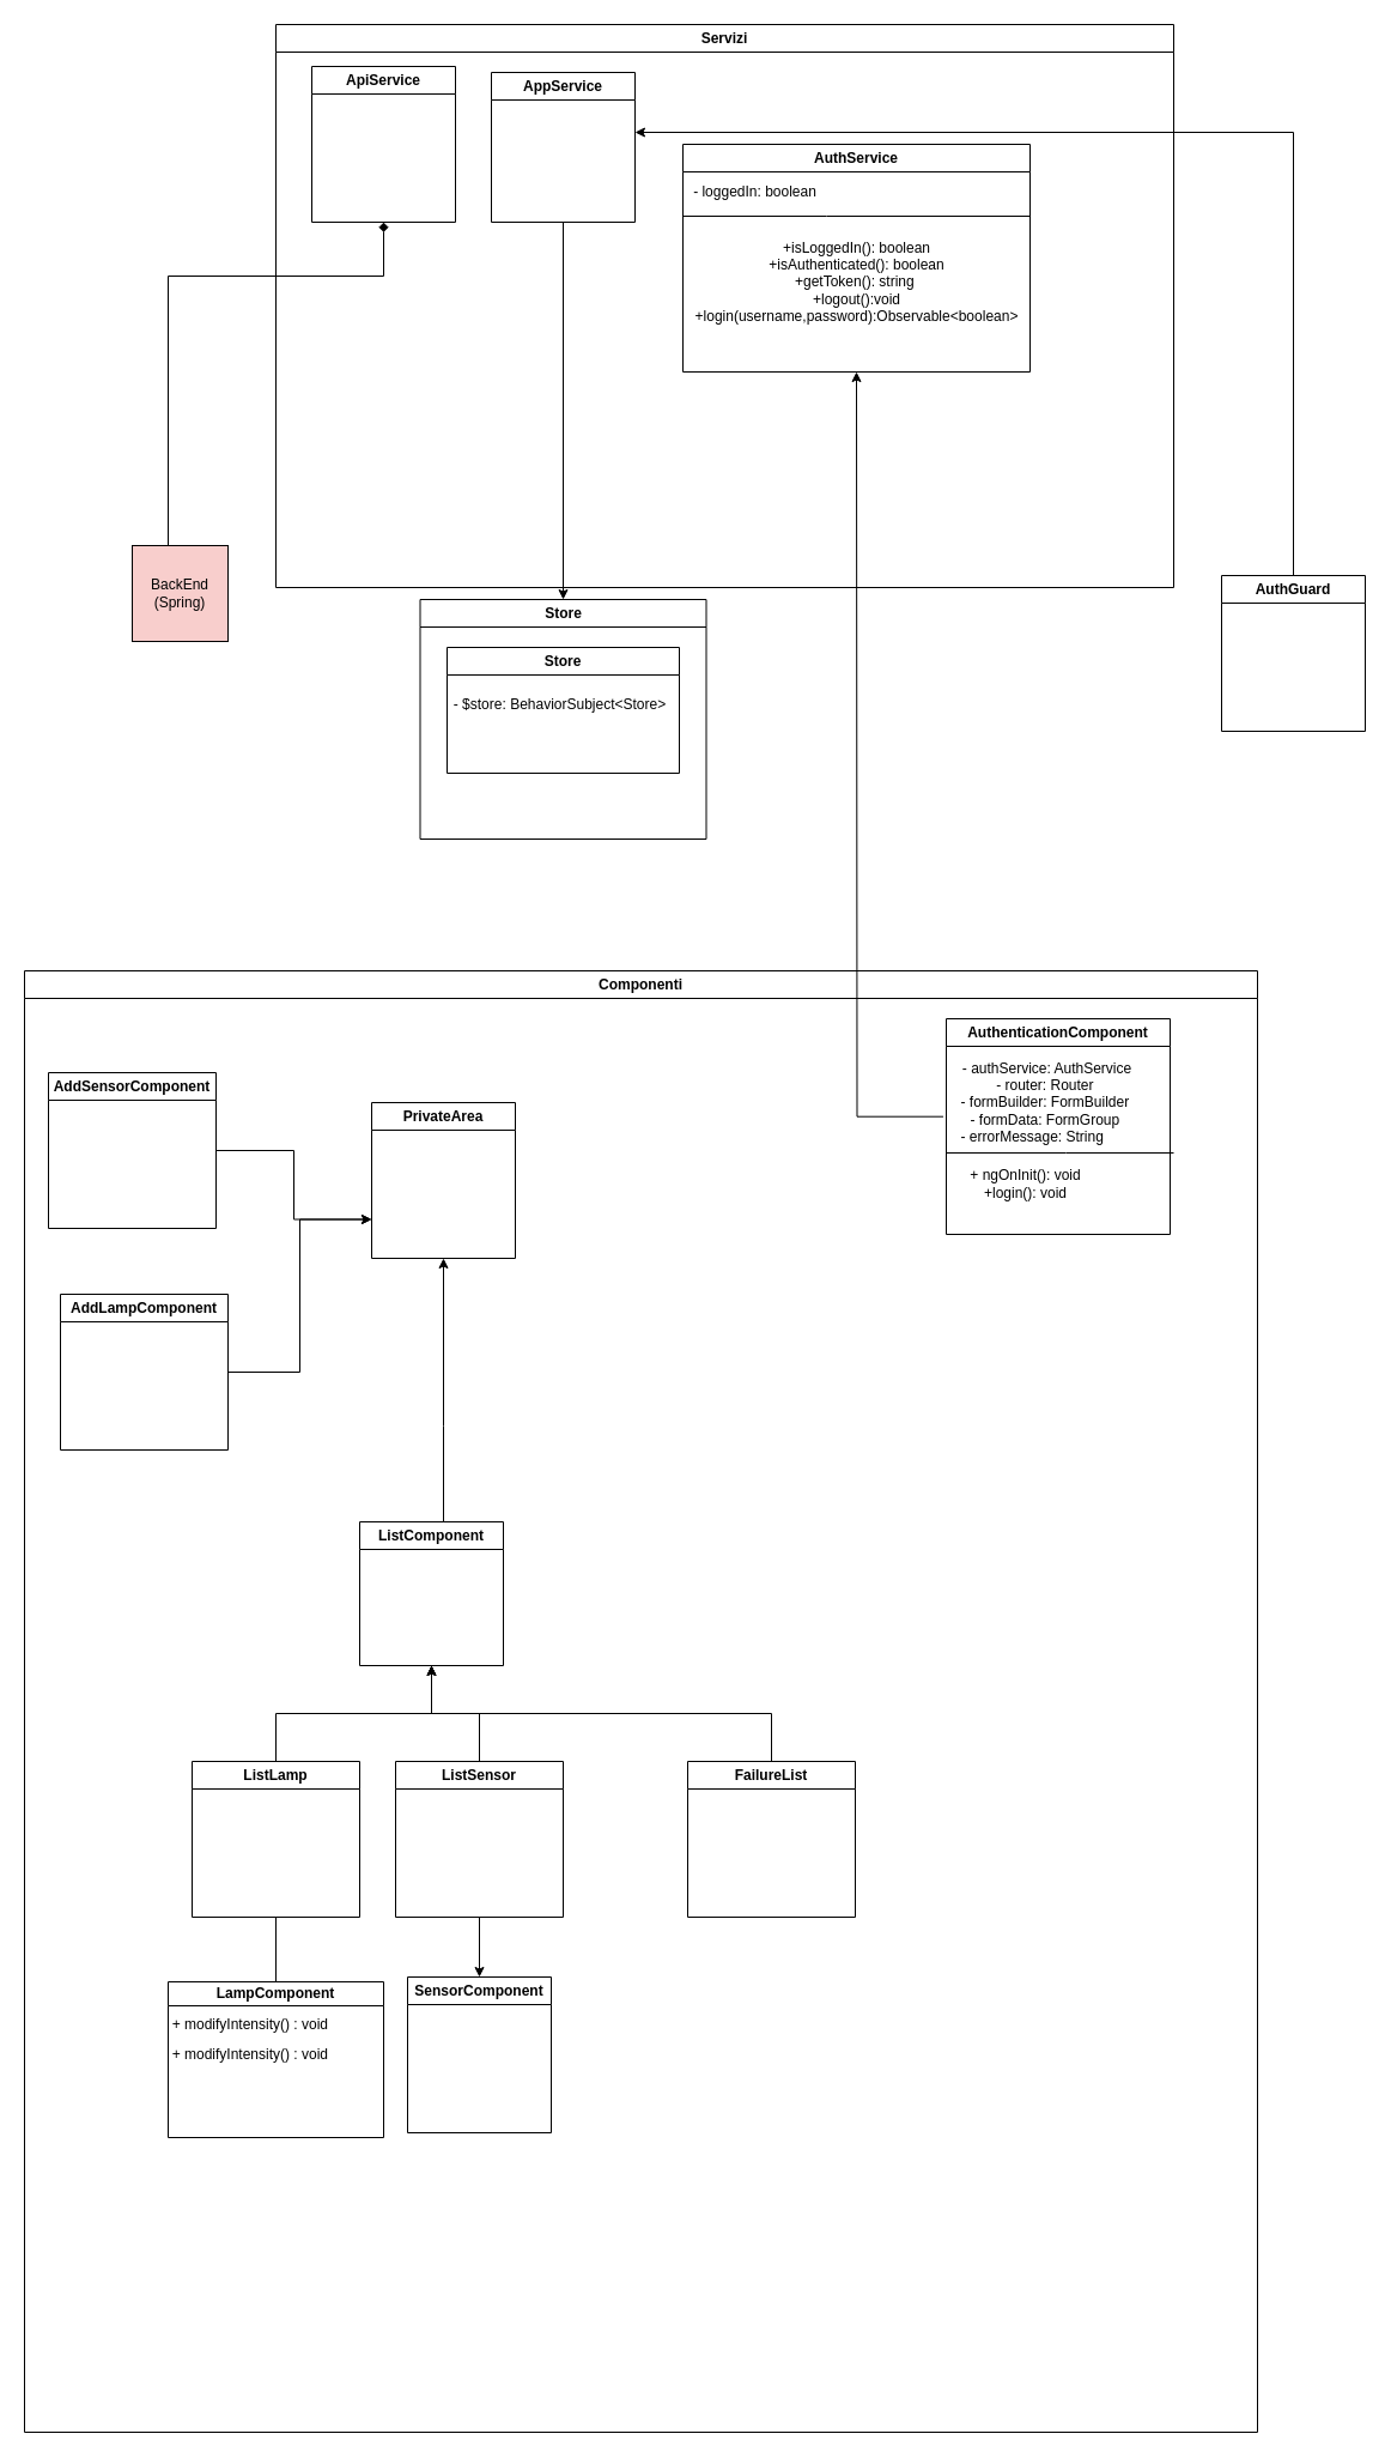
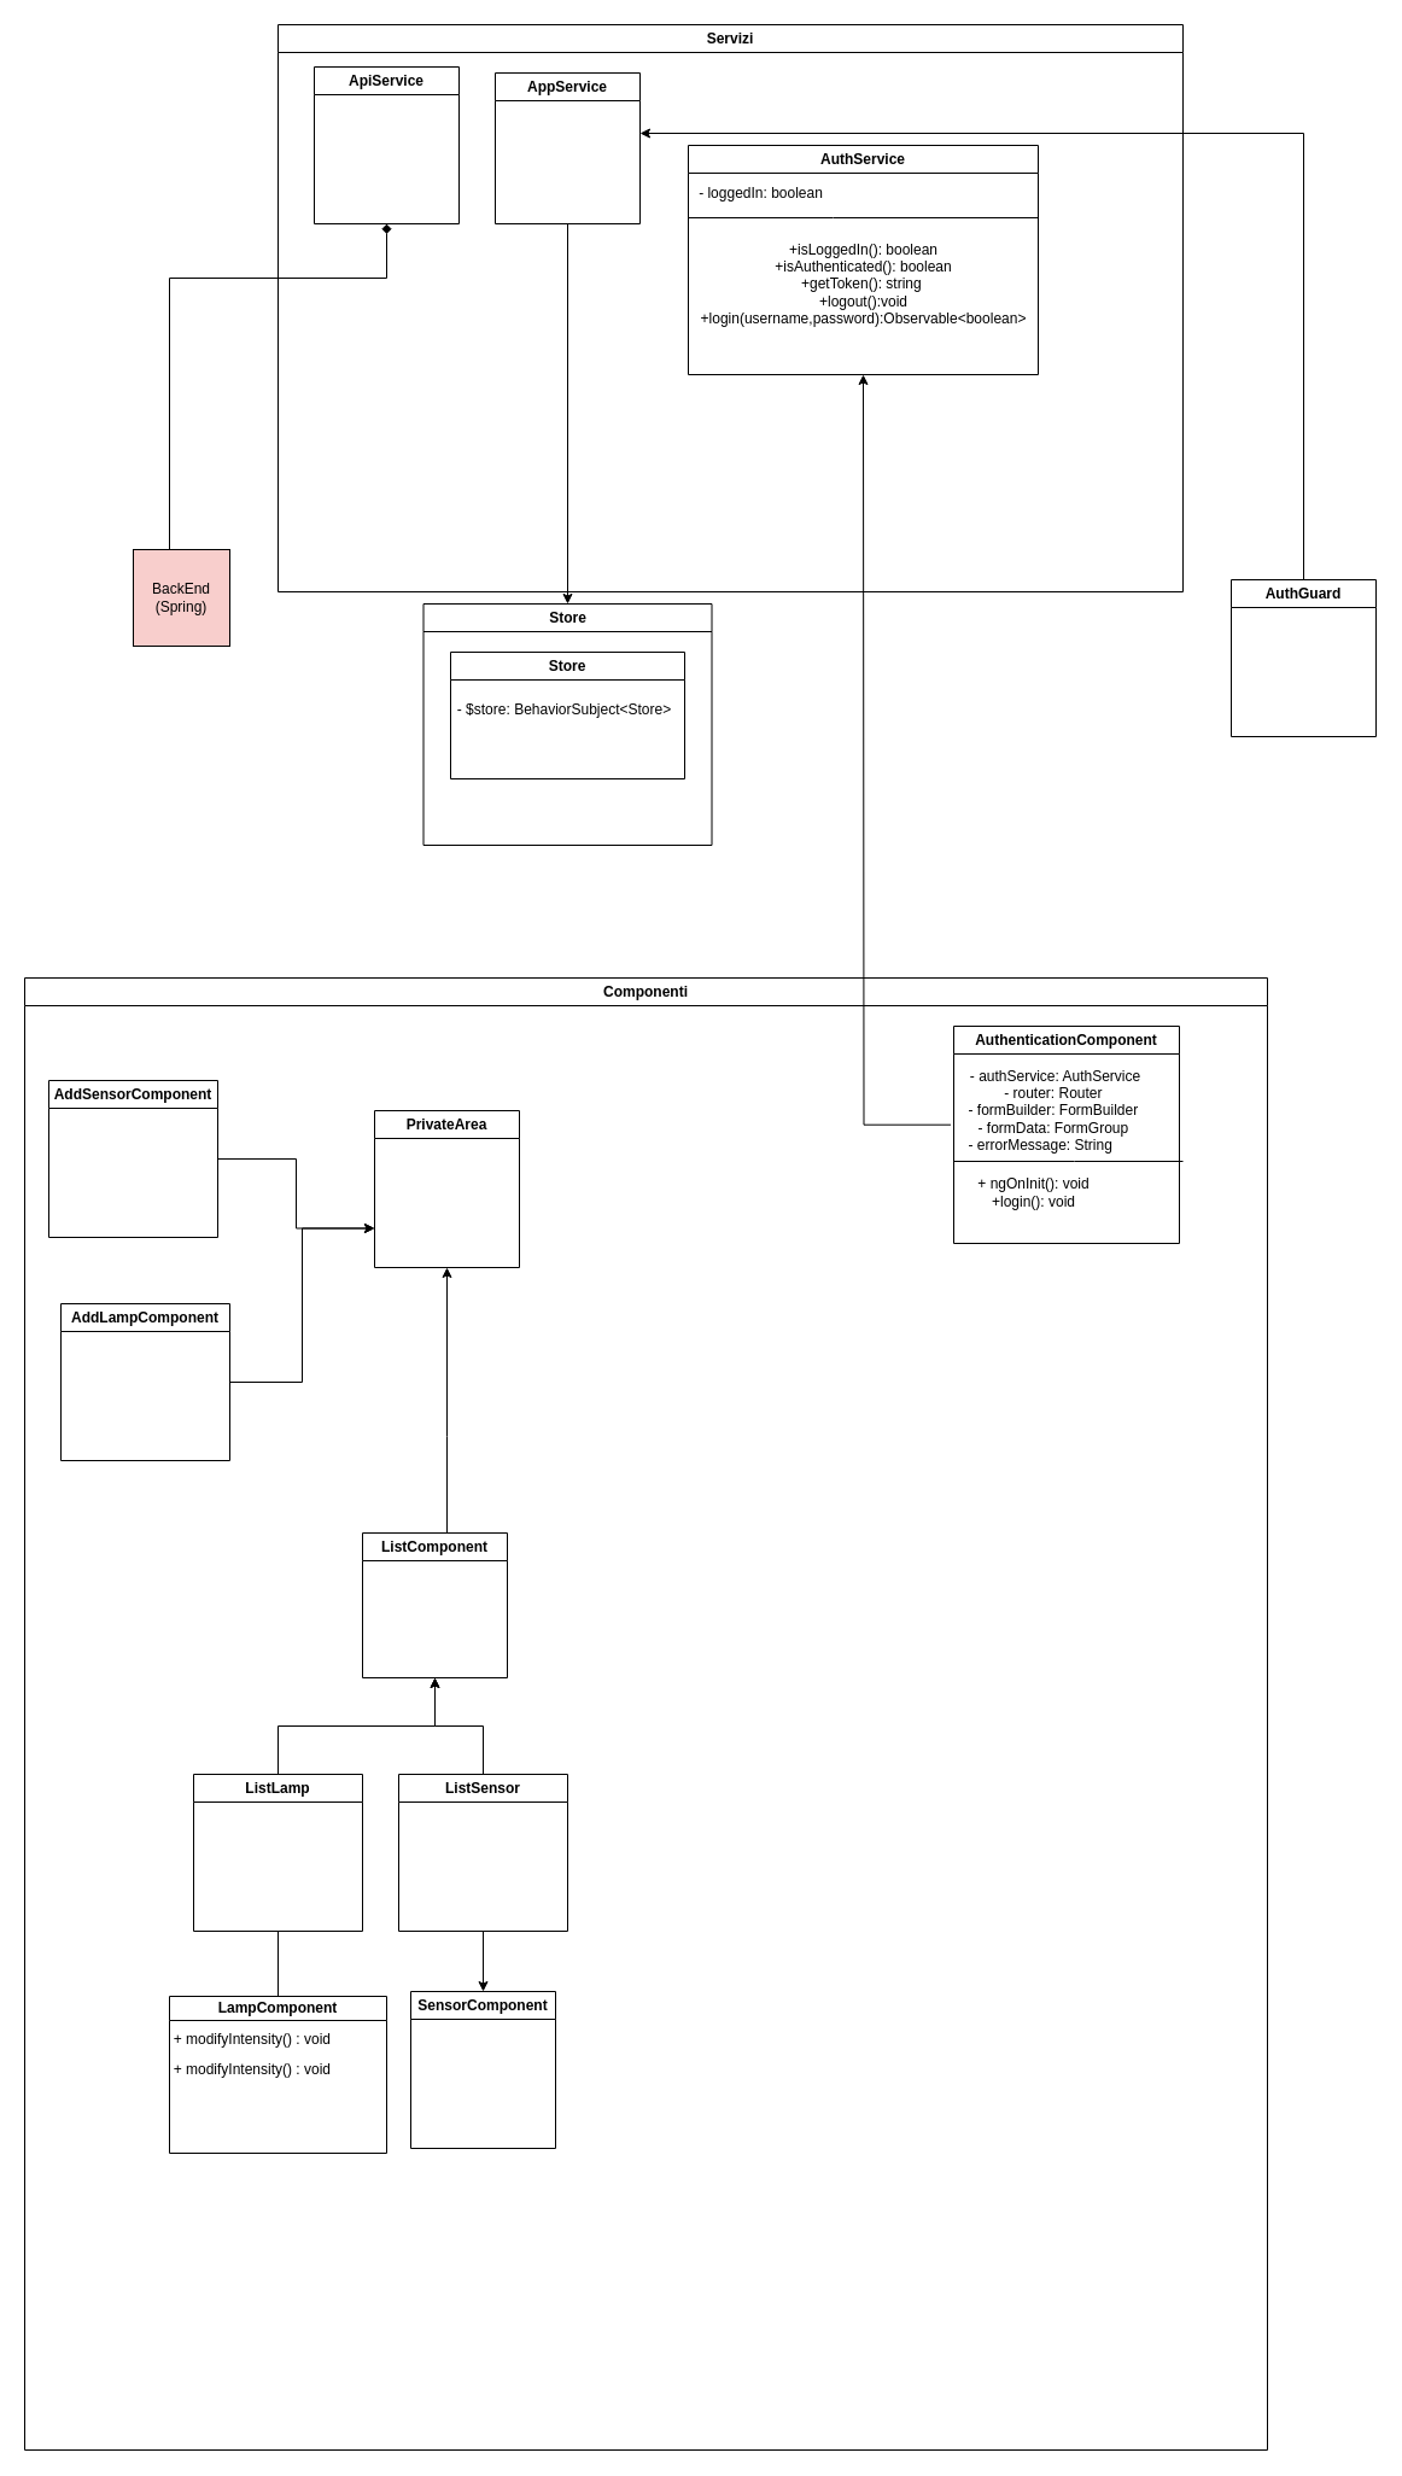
  <mxCell id="0" />
  <mxCell id="1" parent="0" />
  <mxCell id="2" value="Servizi" style="swimlane;whiteSpace=wrap;html=1;" parent="1" vertex="1"><mxGeometry x="230" y="20" width="750" height="470" as="geometry" /></mxCell>
  <mxCell id="3" value="ApiService" style="swimlane;whiteSpace=wrap;html=1;" parent="2" vertex="1"><mxGeometry x="30" y="35" width="120" height="130" as="geometry" /></mxCell>
  <mxCell id="4" value="AppService" style="swimlane;whiteSpace=wrap;html=1;startSize=23;" parent="2" vertex="1"><mxGeometry x="180" y="40" width="120" height="125" as="geometry" /></mxCell>
  <mxCell id="5" value="AuthService" style="swimlane;whiteSpace=wrap;html=1;startSize=23;" parent="2" vertex="1"><mxGeometry x="340" y="100" width="290" height="190" as="geometry" /></mxCell>
  <mxCell id="6" value="- loggedIn: boolean" style="text;html=1;align=center;verticalAlign=middle;resizable=0;points=[];autosize=1;strokeColor=none;fillColor=none;" vertex="1" parent="5"><mxGeometry x="-5" y="25" width="130" height="30" as="geometry" /></mxCell>
  <mxCell id="7" value="+isLoggedIn(): boolean&lt;br&gt;+isAuthenticated(): boolean&lt;br&gt;+getToken(): string&amp;nbsp;&lt;br&gt;+logout():void&lt;br&gt;+login(username,password):Observable&amp;lt;boolean&amp;gt;" style="text;html=1;align=center;verticalAlign=middle;resizable=0;points=[];autosize=1;strokeColor=none;fillColor=none;" vertex="1" parent="5"><mxGeometry y="70" width="290" height="90" as="geometry" /></mxCell>
  <mxCell id="8" value="" style="endArrow=none;html=1;rounded=0;" edge="1" parent="2"><mxGeometry width="50" height="50" relative="1" as="geometry"><mxPoint x="340" y="160" as="sourcePoint" /><mxPoint x="630" y="160" as="targetPoint" /><Array as="points"><mxPoint x="460" y="160" /></Array></mxGeometry></mxCell>
  <mxCell id="9" value="Componenti" style="swimlane;whiteSpace=wrap;html=1;" parent="1" vertex="1"><mxGeometry x="20" y="810" width="1030" height="1220" as="geometry" /></mxCell>
  <mxCell id="10" value="LampComponent" style="swimlane;whiteSpace=wrap;html=1;startSize=20;" parent="9" vertex="1"><mxGeometry x="120" y="844" width="180" height="130" as="geometry" /></mxCell>
  <mxCell id="11" value="+ modifyIntensity() : void&amp;nbsp;" style="text;html=1;align=center;verticalAlign=middle;resizable=0;points=[];autosize=1;strokeColor=none;fillColor=none;" vertex="1" parent="10"><mxGeometry x="-10" y="21" width="160" height="30" as="geometry" /></mxCell>
  <mxCell id="12" value="+ modifyIntensity() : void&amp;nbsp;" style="text;html=1;align=center;verticalAlign=middle;resizable=0;points=[];autosize=1;strokeColor=none;fillColor=none;" vertex="1" parent="10"><mxGeometry x="-10" y="46" width="160" height="30" as="geometry" /></mxCell>
  <mxCell id="13" value="PrivateArea" style="swimlane;whiteSpace=wrap;html=1;" parent="9" vertex="1"><mxGeometry x="290" y="110" width="120" height="130" as="geometry" /></mxCell>
  <mxCell id="14" style="edgeStyle=orthogonalEdgeStyle;rounded=0;orthogonalLoop=1;jettySize=auto;html=1;entryX=0.5;entryY=1;entryDx=0;entryDy=0;" edge="1" parent="9" source="15" target="13"><mxGeometry relative="1" as="geometry"><Array as="points"><mxPoint x="350" y="380" /><mxPoint x="350" y="380" /></Array></mxGeometry></mxCell>
  <mxCell id="15" value="ListComponent" style="swimlane;whiteSpace=wrap;html=1;" vertex="1" parent="9"><mxGeometry x="280" y="460" width="120" height="120" as="geometry" /></mxCell>
  <mxCell id="16" style="edgeStyle=orthogonalEdgeStyle;rounded=0;orthogonalLoop=1;jettySize=auto;html=1;entryX=0;entryY=0.75;entryDx=0;entryDy=0;" edge="1" parent="9" source="17" target="13"><mxGeometry relative="1" as="geometry" /></mxCell>
  <mxCell id="17" value="AddLampComponent" style="swimlane;whiteSpace=wrap;html=1;" vertex="1" parent="9"><mxGeometry x="30" y="270" width="140" height="130" as="geometry" /></mxCell>
  <mxCell id="18" style="edgeStyle=orthogonalEdgeStyle;rounded=0;orthogonalLoop=1;jettySize=auto;html=1;entryX=0.5;entryY=1;entryDx=0;entryDy=0;" edge="1" parent="9" source="24" target="15"><mxGeometry relative="1" as="geometry" /></mxCell>
  <mxCell id="19" value="AuthenticationComponent" style="swimlane;whiteSpace=wrap;html=1;startSize=23;" vertex="1" parent="9"><mxGeometry x="770" y="40" width="187" height="180" as="geometry" /></mxCell>
  <mxCell id="20" value="- authService: AuthService&lt;br style=&quot;border-color: var(--border-color);&quot;&gt;- router: Router&amp;nbsp;&lt;br style=&quot;border-color: var(--border-color);&quot;&gt;- formBuilder: FormBuilder&amp;nbsp;&lt;br&gt;- formData: FormGroup&amp;nbsp;&lt;br style=&quot;border-color: var(--border-color);&quot;&gt;&lt;div style=&quot;border-color: var(--border-color); text-align: left;&quot;&gt;- errorMessage: String&lt;/div&gt;" style="text;html=1;align=center;verticalAlign=middle;resizable=0;points=[];autosize=1;strokeColor=none;fillColor=none;" vertex="1" parent="19"><mxGeometry x="-1" y="25" width="170" height="90" as="geometry" /></mxCell>
  <mxCell id="21" value="" style="endArrow=none;html=1;rounded=0;" edge="1" parent="19"><mxGeometry width="50" height="50" relative="1" as="geometry"><mxPoint y="112" as="sourcePoint" /><mxPoint x="190" y="112" as="targetPoint" /><Array as="points"><mxPoint x="100" y="112" /></Array></mxGeometry></mxCell>
  <mxCell id="22" value="+ ngOnInit(): void&lt;br&gt;+login(): void " style="text;html=1;align=center;verticalAlign=middle;resizable=0;points=[];autosize=1;strokeColor=none;fillColor=none;" vertex="1" parent="19"><mxGeometry x="6" y="118" width="120" height="40" as="geometry" /></mxCell>
  <mxCell id="23" style="edgeStyle=orthogonalEdgeStyle;rounded=0;orthogonalLoop=1;jettySize=auto;html=1;entryX=0.5;entryY=0;entryDx=0;entryDy=0;endArrow=none;" edge="1" parent="9" source="24" target="10"><mxGeometry relative="1" as="geometry" /></mxCell>
  <mxCell id="24" value="ListLamp" style="swimlane;whiteSpace=wrap;html=1;" vertex="1" parent="9"><mxGeometry x="140" y="660" width="140" height="130" as="geometry" /></mxCell>
- <mxCell id="25" style="edgeStyle=orthogonalEdgeStyle;rounded=0;orthogonalLoop=1;jettySize=auto;html=1;entryX=0.5;entryY=1;entryDx=0;entryDy=0;" edge="1" parent="9" source="26" target="15"><mxGeometry relative="1" as="geometry"><Array as="points"><mxPoint x="624" y="620" /><mxPoint x="340" y="620" /></Array></mxGeometry></mxCell>
- <mxCell id="26" value="FailureList" style="swimlane;whiteSpace=wrap;html=1;" vertex="1" parent="9"><mxGeometry x="554" y="660" width="140" height="130" as="geometry" /></mxCell>
  <mxCell id="27" value="SensorComponent" style="swimlane;whiteSpace=wrap;html=1;" vertex="1" parent="9"><mxGeometry x="320" y="840" width="120" height="130" as="geometry" /></mxCell>
  <mxCell id="28" style="edgeStyle=orthogonalEdgeStyle;rounded=0;orthogonalLoop=1;jettySize=auto;html=1;entryX=0;entryY=0.75;entryDx=0;entryDy=0;" edge="1" parent="9" source="29" target="13"><mxGeometry relative="1" as="geometry" /></mxCell>
  <mxCell id="29" value="AddSensorComponent" style="swimlane;whiteSpace=wrap;html=1;" vertex="1" parent="9"><mxGeometry x="20" y="85" width="140" height="130" as="geometry" /></mxCell>
  <mxCell id="30" style="edgeStyle=orthogonalEdgeStyle;rounded=0;orthogonalLoop=1;jettySize=auto;html=1;entryX=0.5;entryY=0;entryDx=0;entryDy=0;" edge="1" parent="9" source="32" target="27"><mxGeometry relative="1" as="geometry" /></mxCell>
  <mxCell id="31" style="edgeStyle=orthogonalEdgeStyle;rounded=0;orthogonalLoop=1;jettySize=auto;html=1;entryX=0.5;entryY=1;entryDx=0;entryDy=0;" edge="1" parent="9" source="32" target="15"><mxGeometry relative="1" as="geometry" /></mxCell>
  <mxCell id="32" value="ListSensor" style="swimlane;whiteSpace=wrap;html=1;startSize=23;" vertex="1" parent="9"><mxGeometry x="310" y="660" width="140" height="130" as="geometry" /></mxCell>
  <mxCell id="33" style="edgeStyle=orthogonalEdgeStyle;rounded=0;orthogonalLoop=1;jettySize=auto;html=1;" parent="1" source="40" edge="1"><mxGeometry relative="1" as="geometry"><mxPoint x="530" y="110" as="targetPoint" /><Array as="points"><mxPoint x="1080" y="110" /></Array></mxGeometry></mxCell>
  <mxCell id="34" value="Store" style="swimlane;whiteSpace=wrap;html=1;" parent="1" vertex="1"><mxGeometry x="350.5" y="500" width="239" height="200" as="geometry"><mxRectangle x="230" y="330" width="70" height="30" as="alternateBounds" /></mxGeometry></mxCell>
  <mxCell id="35" value="Store" style="swimlane;whiteSpace=wrap;html=1;" parent="34" vertex="1"><mxGeometry x="22.5" y="40" width="194" height="105" as="geometry" /></mxCell>
  <mxCell id="36" value="- $store: BehaviorSubject&amp;lt;Store&amp;gt;" style="text;html=1;align=center;verticalAlign=middle;resizable=0;points=[];autosize=1;strokeColor=none;fillColor=none;" parent="35" vertex="1"><mxGeometry x="-6" y="32.5" width="200" height="30" as="geometry" /></mxCell>
  <mxCell id="37" style="edgeStyle=orthogonalEdgeStyle;rounded=0;orthogonalLoop=1;jettySize=auto;html=1;" parent="1" source="4" target="34" edge="1"><mxGeometry relative="1" as="geometry" /></mxCell>
  <mxCell id="38" style="edgeStyle=orthogonalEdgeStyle;rounded=0;orthogonalLoop=1;jettySize=auto;html=1;entryX=0.5;entryY=1;entryDx=0;entryDy=0;endArrow=diamond;" parent="1" source="39" target="3" edge="1"><mxGeometry relative="1" as="geometry"><mxPoint x="340" y="140" as="targetPoint" /><Array as="points"><mxPoint x="140" y="230" /><mxPoint x="320" y="230" /></Array></mxGeometry></mxCell>
  <mxCell id="39" value="BackEnd&lt;br&gt;(Spring)" style="whiteSpace=wrap;html=1;aspect=fixed;fillColor=#f8cecc;" parent="1" vertex="1"><mxGeometry x="110" y="455" width="80" height="80" as="geometry" /></mxCell>
  <mxCell id="40" value="AuthGuard" style="swimlane;whiteSpace=wrap;html=1;" parent="1" vertex="1"><mxGeometry x="1020" y="480" width="120" height="130" as="geometry" /></mxCell>
  <mxCell id="41" style="edgeStyle=orthogonalEdgeStyle;rounded=0;orthogonalLoop=1;jettySize=auto;html=1;exitX=-0.009;exitY=0.63;exitDx=0;exitDy=0;exitPerimeter=0;" edge="1" parent="1" source="20"><mxGeometry relative="1" as="geometry"><mxPoint x="715" y="310" as="targetPoint" /></mxGeometry></mxCell>
